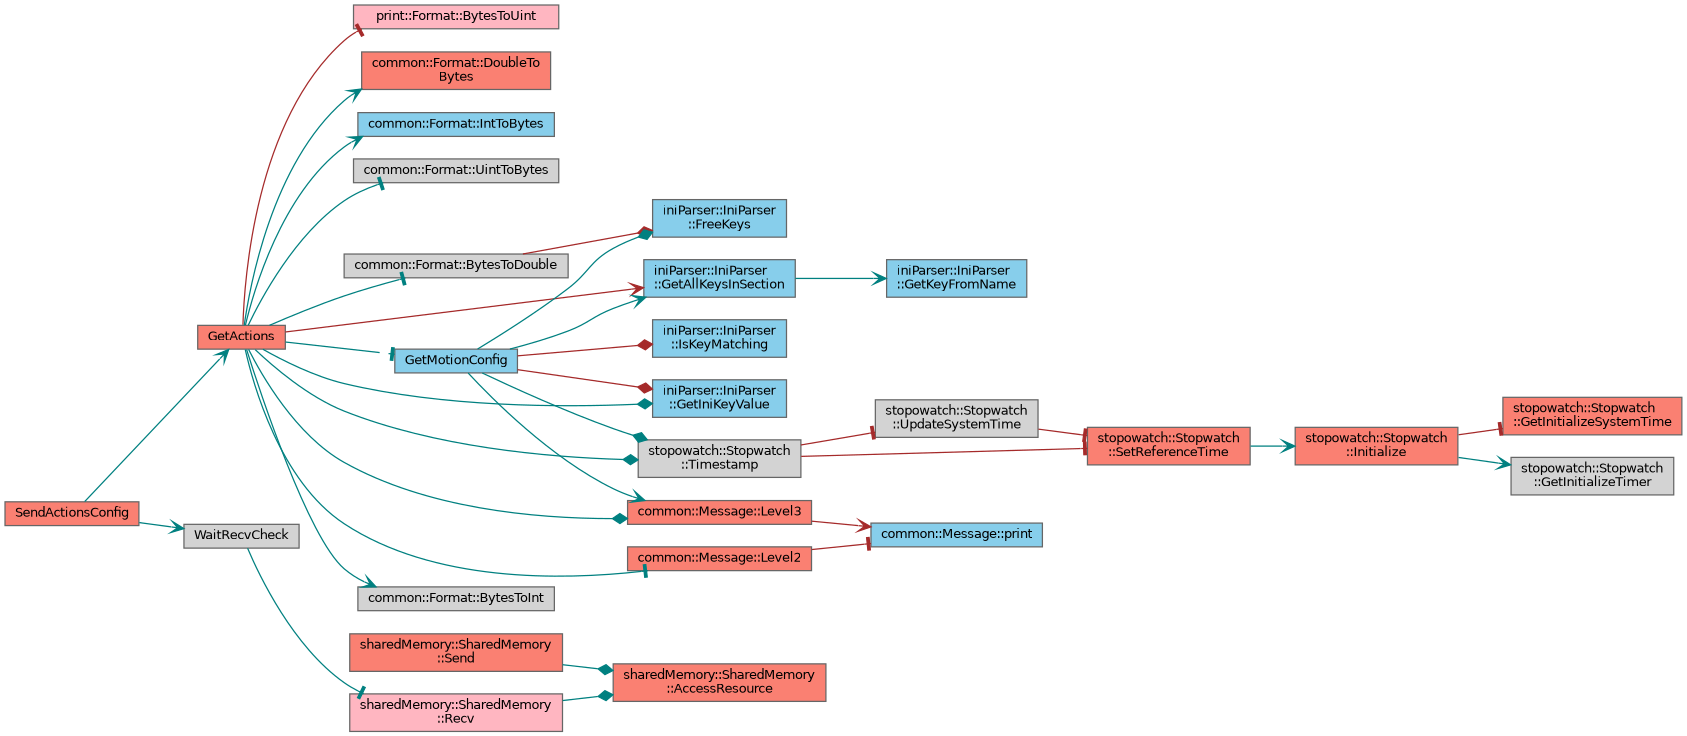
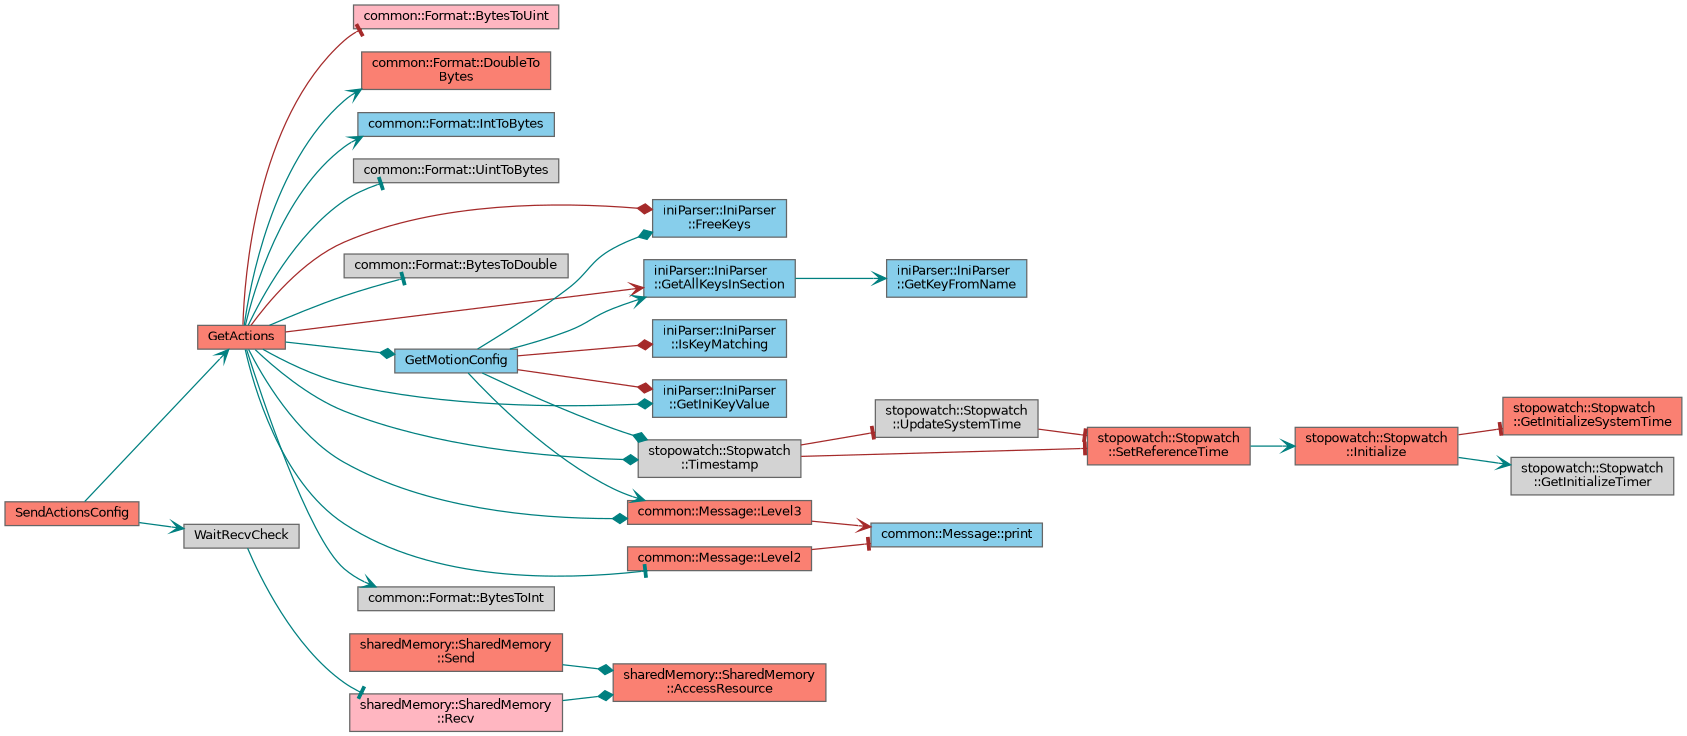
  digraph {
    rankdir=LR
    node [color=grey40 fillcolor=salmon fontname=Helvetica fontsize=10 shape=box style=filled]
    edge [arrowhead=vee color=teal fontname=Helvetica fontsize=10 labelfontname=Helvetica labelfontsize=10 style=solid]
    n1 [color=gray40 fontcolor=black height=0.2 label=SendActionsConfig width=0.4]
    n2 [height=0.2 label=GetActions width=0.4]
    n3 [fillcolor=lightgrey height=0.2 label=WaitRecvCheck width=0.4]
    n4 [fillcolor=lightgrey height=0.2 label="common::Format::BytesToDouble" width=0.4]
    n5 [fillcolor=lightgrey height=0.2 label="common::Format::BytesToInt" width=0.4]
-   n6 [fillcolor=lightpink height=0.2 label="print::Format::BytesToUint" width=0.4]
+   n6 [fillcolor=lightpink height=0.2 label="common::Format::BytesToUint" width=0.4]
    n7 [height=0.2 label="common::Format::DoubleTo\lBytes" width=0.4]
    n8 [fillcolor=skyblue height=0.2 label="iniParser::IniParser\l::FreeKeys" width=0.4]
    n9 [fillcolor=skyblue height=0.2 label="iniParser::IniParser\l::GetAllKeysInSection" width=0.4]
    n10 [fillcolor=skyblue height=0.2 label="iniParser::IniParser\l::GetIniKeyValue" width=0.4]
    n11 [fillcolor=skyblue height=0.2 label=GetMotionConfig width=0.4]
    n12 [height=0.2 label="common::Message::Level3" width=0.4]
    n13 [fillcolor=lightgrey height=0.2 label="stopowatch::Stopwatch\l::Timestamp" width=0.4]
    n14 [fillcolor=skyblue height=0.2 label="common::Format::IntToBytes" width=0.4]
    n15 [height=0.2 label="common::Message::Level2" width=0.4]
    n16 [fillcolor=lightgrey height=0.2 label="common::Format::UintToBytes" width=0.4]
    n17 [height=0.2 label="sharedMemory::SharedMemory\l::Send" width=0.4]
    n18 [height=0.2 label="sharedMemory::SharedMemory\l::AccessResource" width=0.4]
    n19 [fillcolor=lightpink height=0.2 label="sharedMemory::SharedMemory\l::Recv" width=0.4]
    n20 [fillcolor=skyblue height=0.2 label="iniParser::IniParser\l::GetKeyFromName" width=0.4]
    n21 [fillcolor=skyblue height=0.2 label="iniParser::IniParser\l::IsKeyMatching" width=0.4]
    n22 [fillcolor=skyblue height=0.2 label="common::Message::print" width=0.4]
    n23 [height=0.2 label="stopowatch::Stopwatch\l::SetReferenceTime" width=0.4]
    n24 [fillcolor=lightgrey height=0.2 label="stopowatch::Stopwatch\l::UpdateSystemTime" width=0.4]
    n25 [height=0.2 label="stopowatch::Stopwatch\l::Initialize" width=0.4]
    n26 [height=0.2 label="stopowatch::Stopwatch\l::GetInitializeSystemTime" width=0.4]
    n27 [fillcolor=lightgrey height=0.2 label="stopowatch::Stopwatch\l::GetInitializeTimer" width=0.4]
    n1 -> n2
    n1 -> n3
    n2 -> n4 [arrowhead=tee]
    n2 -> n5
    n2 -> n6 [arrowhead=tee color=brown]
    n2 -> n7
-   n4 -> n8 [arrowhead=diamond color=brown]
+   n2 -> n8 [arrowhead=diamond color=brown]
    n2 -> n9 [color=brown]
    n2 -> n10 [arrowhead=diamond]
-   n2 -> n11 [arrowhead=tee]
+   n2 -> n11 [arrowhead=diamond]
    n2 -> n12 [arrowhead=diamond]
    n2 -> n13 [arrowhead=diamond]
    n2 -> n14
    n2 -> n15 [arrowhead=tee]
    n2 -> n16 [arrowhead=tee]
    n3 -> n19 [arrowhead=tee]
    n9 -> n20
    n11 -> n8 [arrowhead=diamond]
    n11 -> n9
    n11 -> n10 [arrowhead=diamond color=brown]
    n11 -> n12
    n11 -> n13 [arrowhead=diamond]
    n11 -> n21 [arrowhead=diamond color=brown]
    n12 -> n22 [color=brown]
    n13 -> n23 [arrowhead=tee color=brown]
    n13 -> n24 [arrowhead=tee color=brown]
    n15 -> n22 [arrowhead=tee color=brown]
    n17 -> n18 [arrowhead=diamond]
    n19 -> n18 [arrowhead=diamond]
    n23 -> n25
    n24 -> n23 [arrowhead=tee color=brown]
    n25 -> n26 [arrowhead=tee color=brown]
    n25 -> n27
  }
